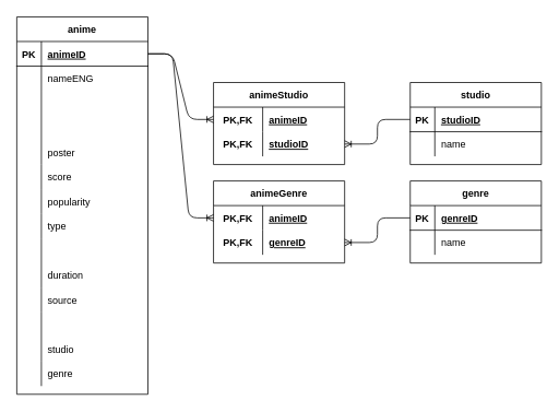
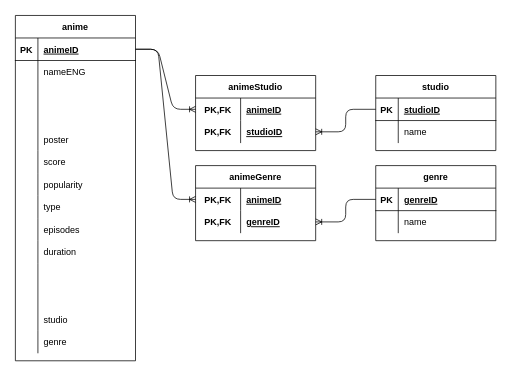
  <mxCell id="0" />
  <mxCell id="1" parent="0" />
  <mxCell id="2" value="studio" style="shape=table;startSize=30;container=1;collapsible=1;childLayout=tableLayout;fixedRows=1;rowLines=0;fontStyle=1;align=center;resizeLast=1;" parent="1" vertex="1"><mxGeometry x="500" y="100" width="160" height="100" as="geometry" /></mxCell>
  <mxCell id="3" value="" style="shape=partialRectangle;collapsible=0;dropTarget=0;pointerEvents=0;fillColor=none;top=0;left=0;bottom=1;right=0;points=[[0,0.5],[1,0.5]];portConstraint=eastwest;" parent="2" vertex="1"><mxGeometry y="30" width="160" height="30" as="geometry" /></mxCell>
  <mxCell id="4" value="PK" style="shape=partialRectangle;connectable=0;fillColor=none;top=0;left=0;bottom=0;right=0;fontStyle=1;overflow=hidden;" parent="3" vertex="1"><mxGeometry width="30" height="30" as="geometry" /></mxCell>
  <mxCell id="5" value="studioID" style="shape=partialRectangle;connectable=0;fillColor=none;top=0;left=0;bottom=0;right=0;align=left;spacingLeft=6;fontStyle=5;overflow=hidden;" parent="3" vertex="1"><mxGeometry x="30" width="130" height="30" as="geometry" /></mxCell>
  <mxCell id="6" value="" style="shape=partialRectangle;collapsible=0;dropTarget=0;pointerEvents=0;fillColor=none;top=0;left=0;bottom=0;right=0;points=[[0,0.5],[1,0.5]];portConstraint=eastwest;" parent="2" vertex="1"><mxGeometry y="60" width="160" height="30" as="geometry" /></mxCell>
  <mxCell id="7" value="" style="shape=partialRectangle;connectable=0;fillColor=none;top=0;left=0;bottom=0;right=0;editable=1;overflow=hidden;" parent="6" vertex="1"><mxGeometry width="30" height="30" as="geometry" /></mxCell>
  <mxCell id="8" value="name" style="shape=partialRectangle;connectable=0;fillColor=none;top=0;left=0;bottom=0;right=0;align=left;spacingLeft=6;overflow=hidden;" parent="6" vertex="1"><mxGeometry x="30" width="130" height="30" as="geometry" /></mxCell>
  <mxCell id="9" value="animeStudio" style="shape=table;startSize=30;container=1;collapsible=1;childLayout=tableLayout;fixedRows=1;rowLines=0;fontStyle=1;align=center;resizeLast=1;" parent="1" vertex="1"><mxGeometry x="260" y="100" width="160" height="100" as="geometry" /></mxCell>
  <mxCell id="10" value="" style="shape=partialRectangle;collapsible=0;dropTarget=0;pointerEvents=0;fillColor=none;top=0;left=0;bottom=0;right=0;points=[[0,0.5],[1,0.5]];portConstraint=eastwest;" parent="9" vertex="1"><mxGeometry y="30" width="160" height="30" as="geometry" /></mxCell>
  <mxCell id="11" value="PK,FK" style="shape=partialRectangle;connectable=0;fillColor=none;top=0;left=0;bottom=0;right=0;fontStyle=1;overflow=hidden;" parent="10" vertex="1"><mxGeometry width="60" height="30" as="geometry" /></mxCell>
  <mxCell id="12" value="animeID" style="shape=partialRectangle;connectable=0;fillColor=none;top=0;left=0;bottom=0;right=0;align=left;spacingLeft=6;fontStyle=5;overflow=hidden;" parent="10" vertex="1"><mxGeometry x="60" width="100" height="30" as="geometry" /></mxCell>
  <mxCell id="13" value="" style="shape=partialRectangle;collapsible=0;dropTarget=0;pointerEvents=0;fillColor=none;top=0;left=0;bottom=1;right=0;points=[[0,0.5],[1,0.5]];portConstraint=eastwest;strokeColor=none;" parent="9" vertex="1"><mxGeometry y="60" width="160" height="30" as="geometry" /></mxCell>
  <mxCell id="14" value="PK,FK" style="shape=partialRectangle;connectable=0;fillColor=none;top=0;left=0;bottom=0;right=0;fontStyle=1;overflow=hidden;" parent="13" vertex="1"><mxGeometry width="60" height="30" as="geometry" /></mxCell>
  <mxCell id="15" value="studioID" style="shape=partialRectangle;connectable=0;fillColor=none;top=0;left=0;bottom=0;right=0;align=left;spacingLeft=6;fontStyle=5;overflow=hidden;" parent="13" vertex="1"><mxGeometry x="60" width="100" height="30" as="geometry" /></mxCell>
  <mxCell id="16" value="genre" style="shape=table;startSize=30;container=1;collapsible=1;childLayout=tableLayout;fixedRows=1;rowLines=0;fontStyle=1;align=center;resizeLast=1;" parent="1" vertex="1"><mxGeometry x="500" y="220" width="160" height="100" as="geometry" /></mxCell>
  <mxCell id="17" value="" style="shape=partialRectangle;collapsible=0;dropTarget=0;pointerEvents=0;fillColor=none;top=0;left=0;bottom=1;right=0;points=[[0,0.5],[1,0.5]];portConstraint=eastwest;" parent="16" vertex="1"><mxGeometry y="30" width="160" height="30" as="geometry" /></mxCell>
  <mxCell id="18" value="PK" style="shape=partialRectangle;connectable=0;fillColor=none;top=0;left=0;bottom=0;right=0;fontStyle=1;overflow=hidden;" parent="17" vertex="1"><mxGeometry width="30" height="30" as="geometry" /></mxCell>
  <mxCell id="19" value="genreID" style="shape=partialRectangle;connectable=0;fillColor=none;top=0;left=0;bottom=0;right=0;align=left;spacingLeft=6;fontStyle=5;overflow=hidden;" parent="17" vertex="1"><mxGeometry x="30" width="130" height="30" as="geometry" /></mxCell>
  <mxCell id="20" value="" style="shape=partialRectangle;collapsible=0;dropTarget=0;pointerEvents=0;fillColor=none;top=0;left=0;bottom=0;right=0;points=[[0,0.5],[1,0.5]];portConstraint=eastwest;" parent="16" vertex="1"><mxGeometry y="60" width="160" height="30" as="geometry" /></mxCell>
  <mxCell id="21" value="" style="shape=partialRectangle;connectable=0;fillColor=none;top=0;left=0;bottom=0;right=0;editable=1;overflow=hidden;" parent="20" vertex="1"><mxGeometry width="30" height="30" as="geometry" /></mxCell>
  <mxCell id="22" value="name" style="shape=partialRectangle;connectable=0;fillColor=none;top=0;left=0;bottom=0;right=0;align=left;spacingLeft=6;overflow=hidden;" parent="20" vertex="1"><mxGeometry x="30" width="130" height="30" as="geometry" /></mxCell>
  <mxCell id="23" value="animeGenre" style="shape=table;startSize=30;container=1;collapsible=1;childLayout=tableLayout;fixedRows=1;rowLines=0;fontStyle=1;align=center;resizeLast=1;swimlaneFillColor=none;fillColor=none;" parent="1" vertex="1"><mxGeometry x="260" y="220" width="160" height="100" as="geometry" /></mxCell>
  <mxCell id="24" value="" style="shape=partialRectangle;collapsible=0;dropTarget=0;pointerEvents=0;fillColor=none;top=0;left=0;bottom=0;right=0;points=[[0,0.5],[1,0.5]];portConstraint=eastwest;" parent="23" vertex="1"><mxGeometry y="30" width="160" height="30" as="geometry" /></mxCell>
  <mxCell id="25" value="PK,FK" style="shape=partialRectangle;connectable=0;fillColor=none;top=0;left=0;bottom=0;right=0;fontStyle=1;overflow=hidden;" parent="24" vertex="1"><mxGeometry width="60" height="30" as="geometry" /></mxCell>
  <mxCell id="26" value="animeID" style="shape=partialRectangle;connectable=0;fillColor=none;top=0;left=0;bottom=0;right=0;align=left;spacingLeft=6;fontStyle=5;overflow=hidden;" parent="24" vertex="1"><mxGeometry x="60" width="100" height="30" as="geometry" /></mxCell>
  <mxCell id="27" value="" style="shape=partialRectangle;collapsible=0;dropTarget=0;pointerEvents=0;fillColor=none;top=0;left=0;bottom=1;right=0;points=[[0,0.5],[1,0.5]];portConstraint=eastwest;strokeColor=none;" parent="23" vertex="1"><mxGeometry y="60" width="160" height="30" as="geometry" /></mxCell>
  <mxCell id="28" value="PK,FK" style="shape=partialRectangle;connectable=0;fillColor=none;top=0;left=0;bottom=0;right=0;fontStyle=1;overflow=hidden;" parent="27" vertex="1"><mxGeometry width="60" height="30" as="geometry" /></mxCell>
  <mxCell id="29" value="genreID" style="shape=partialRectangle;connectable=0;top=0;left=0;bottom=0;right=0;align=left;spacingLeft=6;fontStyle=5;overflow=hidden;strokeWidth=1;fillColor=none;" parent="27" vertex="1"><mxGeometry x="60" width="100" height="30" as="geometry" /></mxCell>
  <mxCell id="30" value="anime" style="shape=table;startSize=30;container=1;collapsible=1;childLayout=tableLayout;fixedRows=1;rowLines=0;fontStyle=1;align=center;resizeLast=1;" parent="1" vertex="1"><mxGeometry x="20" y="20" width="160" height="460" as="geometry" /></mxCell>
  <mxCell id="31" value="" style="shape=partialRectangle;collapsible=0;dropTarget=0;pointerEvents=0;fillColor=none;top=0;left=0;bottom=1;right=0;points=[[0,0.5],[1,0.5]];portConstraint=eastwest;" parent="30" vertex="1"><mxGeometry y="30" width="160" height="30" as="geometry" /></mxCell>
  <mxCell id="32" value="PK" style="shape=partialRectangle;connectable=0;fillColor=none;top=0;left=0;bottom=0;right=0;fontStyle=1;overflow=hidden;" parent="31" vertex="1"><mxGeometry width="30" height="30" as="geometry" /></mxCell>
  <mxCell id="33" value="animeID" style="shape=partialRectangle;connectable=0;fillColor=none;top=0;left=0;bottom=0;right=0;align=left;spacingLeft=6;fontStyle=5;overflow=hidden;" parent="31" vertex="1"><mxGeometry x="30" width="130" height="30" as="geometry" /></mxCell>
  <mxCell id="34" value="" style="shape=partialRectangle;collapsible=0;dropTarget=0;pointerEvents=0;fillColor=none;top=0;left=0;bottom=0;right=0;points=[[0,0.5],[1,0.5]];portConstraint=eastwest;" parent="30" vertex="1"><mxGeometry y="60" width="160" height="30" as="geometry" /></mxCell>
  <mxCell id="35" value="" style="shape=partialRectangle;connectable=0;fillColor=none;top=0;left=0;bottom=0;right=0;editable=1;overflow=hidden;" parent="34" vertex="1"><mxGeometry width="30" height="30" as="geometry" /></mxCell>
  <mxCell id="36" value="nameENG" style="shape=partialRectangle;connectable=0;fillColor=none;top=0;left=0;bottom=0;right=0;align=left;spacingLeft=6;overflow=hidden;" parent="34" vertex="1"><mxGeometry x="30" width="130" height="30" as="geometry" /></mxCell>
  <mxCell id="37" value="" style="shape=partialRectangle;collapsible=0;dropTarget=0;pointerEvents=0;fillColor=none;top=0;left=0;bottom=0;right=0;points=[[0,0.5],[1,0.5]];portConstraint=eastwest;" parent="30" vertex="1"><mxGeometry y="90" width="160" height="30" as="geometry" /></mxCell>
  <mxCell id="38" value="" style="shape=partialRectangle;connectable=0;fillColor=none;top=0;left=0;bottom=0;right=0;editable=1;overflow=hidden;" parent="37" vertex="1"><mxGeometry width="30" height="30" as="geometry" /></mxCell>
  <mxCell id="39" value="" style="shape=partialRectangle;collapsible=0;dropTarget=0;pointerEvents=0;fillColor=none;top=0;left=0;bottom=0;right=0;points=[[0,0.5],[1,0.5]];portConstraint=eastwest;" parent="30" vertex="1"><mxGeometry y="120" width="160" height="30" as="geometry" /></mxCell>
  <mxCell id="40" value="" style="shape=partialRectangle;connectable=0;fillColor=none;top=0;left=0;bottom=0;right=0;editable=1;overflow=hidden;" parent="39" vertex="1"><mxGeometry width="30" height="30" as="geometry" /></mxCell>
  <mxCell id="41" style="shape=partialRectangle;collapsible=0;dropTarget=0;pointerEvents=0;fillColor=none;top=0;left=0;bottom=0;right=0;points=[[0,0.5],[1,0.5]];portConstraint=eastwest;" parent="30" vertex="1"><mxGeometry y="150" width="160" height="30" as="geometry" /></mxCell>
  <mxCell id="42" style="shape=partialRectangle;connectable=0;fillColor=none;top=0;left=0;bottom=0;right=0;editable=1;overflow=hidden;" parent="41" vertex="1"><mxGeometry width="30" height="30" as="geometry" /></mxCell>
  <mxCell id="43" value="poster" style="shape=partialRectangle;connectable=0;fillColor=none;top=0;left=0;bottom=0;right=0;align=left;spacingLeft=6;overflow=hidden;" parent="41" vertex="1"><mxGeometry x="30" width="130" height="30" as="geometry" /></mxCell>
  <mxCell id="44" style="shape=partialRectangle;collapsible=0;dropTarget=0;pointerEvents=0;fillColor=none;top=0;left=0;bottom=0;right=0;points=[[0,0.5],[1,0.5]];portConstraint=eastwest;" parent="30" vertex="1"><mxGeometry y="180" width="160" height="30" as="geometry" /></mxCell>
  <mxCell id="45" style="shape=partialRectangle;connectable=0;fillColor=none;top=0;left=0;bottom=0;right=0;editable=1;overflow=hidden;" parent="44" vertex="1"><mxGeometry width="30" height="30" as="geometry" /></mxCell>
  <mxCell id="46" value="score" style="shape=partialRectangle;connectable=0;fillColor=none;top=0;left=0;bottom=0;right=0;align=left;spacingLeft=6;overflow=hidden;" parent="44" vertex="1"><mxGeometry x="30" width="130" height="30" as="geometry" /></mxCell>
  <mxCell id="47" style="shape=partialRectangle;collapsible=0;dropTarget=0;pointerEvents=0;fillColor=none;top=0;left=0;bottom=0;right=0;points=[[0,0.5],[1,0.5]];portConstraint=eastwest;" parent="30" vertex="1"><mxGeometry y="210" width="160" height="30" as="geometry" /></mxCell>
  <mxCell id="48" style="shape=partialRectangle;connectable=0;fillColor=none;top=0;left=0;bottom=0;right=0;editable=1;overflow=hidden;" parent="47" vertex="1"><mxGeometry width="30" height="30" as="geometry" /></mxCell>
  <mxCell id="49" value="popularity" style="shape=partialRectangle;connectable=0;fillColor=none;top=0;left=0;bottom=0;right=0;align=left;spacingLeft=6;overflow=hidden;" parent="47" vertex="1"><mxGeometry x="30" width="130" height="30" as="geometry" /></mxCell>
  <mxCell id="50" style="shape=partialRectangle;collapsible=0;dropTarget=0;pointerEvents=0;fillColor=none;top=0;left=0;bottom=0;right=0;points=[[0,0.5],[1,0.5]];portConstraint=eastwest;" parent="30" vertex="1"><mxGeometry y="240" width="160" height="30" as="geometry" /></mxCell>
  <mxCell id="51" style="shape=partialRectangle;connectable=0;fillColor=none;top=0;left=0;bottom=0;right=0;editable=1;overflow=hidden;" parent="50" vertex="1"><mxGeometry width="30" height="30" as="geometry" /></mxCell>
  <mxCell id="52" value="type" style="shape=partialRectangle;connectable=0;fillColor=none;top=0;left=0;bottom=0;right=0;align=left;spacingLeft=6;overflow=hidden;" parent="50" vertex="1"><mxGeometry x="30" width="130" height="30" as="geometry" /></mxCell>
  <mxCell id="53" style="shape=partialRectangle;collapsible=0;dropTarget=0;pointerEvents=0;fillColor=none;top=0;left=0;bottom=0;right=0;points=[[0,0.5],[1,0.5]];portConstraint=eastwest;" parent="30" vertex="1"><mxGeometry y="270" width="160" height="30" as="geometry" /></mxCell>
  <mxCell id="54" style="shape=partialRectangle;connectable=0;fillColor=none;top=0;left=0;bottom=0;right=0;editable=1;overflow=hidden;" parent="53" vertex="1"><mxGeometry width="30" height="30" as="geometry" /></mxCell>
+ <mxCell id="55" value="episodes" style="shape=partialRectangle;connectable=0;fillColor=none;top=0;left=0;bottom=0;right=0;align=left;spacingLeft=6;overflow=hidden;" parent="53" vertex="1"><mxGeometry x="30" width="130" height="30" as="geometry" /></mxCell>
  <mxCell id="56" style="shape=partialRectangle;collapsible=0;dropTarget=0;pointerEvents=0;fillColor=none;top=0;left=0;bottom=0;right=0;points=[[0,0.5],[1,0.5]];portConstraint=eastwest;" parent="30" vertex="1"><mxGeometry y="300" width="160" height="30" as="geometry" /></mxCell>
  <mxCell id="57" style="shape=partialRectangle;connectable=0;fillColor=none;top=0;left=0;bottom=0;right=0;editable=1;overflow=hidden;" parent="56" vertex="1"><mxGeometry width="30" height="30" as="geometry" /></mxCell>
  <mxCell id="58" value="duration" style="shape=partialRectangle;connectable=0;fillColor=none;top=0;left=0;bottom=0;right=0;align=left;spacingLeft=6;overflow=hidden;" parent="56" vertex="1"><mxGeometry x="30" width="130" height="30" as="geometry" /></mxCell>
  <mxCell id="59" style="shape=partialRectangle;collapsible=0;dropTarget=0;pointerEvents=0;fillColor=none;top=0;left=0;bottom=0;right=0;points=[[0,0.5],[1,0.5]];portConstraint=eastwest;" parent="30" vertex="1"><mxGeometry y="330" width="160" height="30" as="geometry" /></mxCell>
  <mxCell id="60" style="shape=partialRectangle;connectable=0;fillColor=none;top=0;left=0;bottom=0;right=0;editable=1;overflow=hidden;" parent="59" vertex="1"><mxGeometry width="30" height="30" as="geometry" /></mxCell>
- <mxCell id="61" value="source" style="shape=partialRectangle;connectable=0;fillColor=none;top=0;left=0;bottom=0;right=0;align=left;spacingLeft=6;overflow=hidden;" parent="59" vertex="1"><mxGeometry x="30" width="130" height="30" as="geometry" /></mxCell>
  <mxCell id="62" style="shape=partialRectangle;collapsible=0;dropTarget=0;pointerEvents=0;fillColor=none;top=0;left=0;bottom=0;right=0;points=[[0,0.5],[1,0.5]];portConstraint=eastwest;" parent="30" vertex="1"><mxGeometry y="360" width="160" height="30" as="geometry" /></mxCell>
  <mxCell id="63" style="shape=partialRectangle;connectable=0;fillColor=none;top=0;left=0;bottom=0;right=0;editable=1;overflow=hidden;" parent="62" vertex="1"><mxGeometry width="30" height="30" as="geometry" /></mxCell>
  <mxCell id="64" style="shape=partialRectangle;collapsible=0;dropTarget=0;pointerEvents=0;fillColor=none;top=0;left=0;bottom=0;right=0;points=[[0,0.5],[1,0.5]];portConstraint=eastwest;" parent="30" vertex="1"><mxGeometry y="390" width="160" height="30" as="geometry" /></mxCell>
  <mxCell id="65" style="shape=partialRectangle;connectable=0;fillColor=none;top=0;left=0;bottom=0;right=0;editable=1;overflow=hidden;" parent="64" vertex="1"><mxGeometry width="30" height="30" as="geometry" /></mxCell>
  <mxCell id="66" value="studio" style="shape=partialRectangle;connectable=0;fillColor=none;top=0;left=0;bottom=0;right=0;align=left;spacingLeft=6;overflow=hidden;" parent="64" vertex="1"><mxGeometry x="30" width="130" height="30" as="geometry" /></mxCell>
  <mxCell id="67" style="shape=partialRectangle;collapsible=0;dropTarget=0;pointerEvents=0;fillColor=none;top=0;left=0;bottom=0;right=0;points=[[0,0.5],[1,0.5]];portConstraint=eastwest;" parent="30" vertex="1"><mxGeometry y="420" width="160" height="30" as="geometry" /></mxCell>
  <mxCell id="68" style="shape=partialRectangle;connectable=0;fillColor=none;top=0;left=0;bottom=0;right=0;editable=1;overflow=hidden;" parent="67" vertex="1"><mxGeometry width="30" height="30" as="geometry" /></mxCell>
  <mxCell id="69" value="genre" style="shape=partialRectangle;connectable=0;fillColor=none;top=0;left=0;bottom=0;right=0;align=left;spacingLeft=6;overflow=hidden;" parent="67" vertex="1"><mxGeometry x="30" width="130" height="30" as="geometry" /></mxCell>
  <mxCell id="70" value="" style="edgeStyle=entityRelationEdgeStyle;fontSize=12;html=1;endArrow=ERoneToMany;exitX=1;exitY=0.5;exitDx=0;exitDy=0;entryX=0;entryY=0.5;entryDx=0;entryDy=0;" parent="1" source="31" target="24" edge="1"><mxGeometry width="100" height="100" relative="1" as="geometry"><mxPoint x="190" y="70" as="sourcePoint" /><mxPoint x="290" y="-30" as="targetPoint" /></mxGeometry></mxCell>
  <mxCell id="71" value="" style="edgeStyle=entityRelationEdgeStyle;fontSize=12;html=1;endArrow=ERoneToMany;exitX=1;exitY=0.5;exitDx=0;exitDy=0;entryX=0;entryY=0.5;entryDx=0;entryDy=0;" parent="1" source="31" target="10" edge="1"><mxGeometry width="100" height="100" relative="1" as="geometry"><mxPoint x="170" y="40" as="sourcePoint" /><mxPoint x="250" y="85" as="targetPoint" /></mxGeometry></mxCell>
  <mxCell id="72" value="" style="edgeStyle=elbowEdgeStyle;fontSize=12;html=1;endArrow=ERoneToMany;sketch=0;jumpStyle=none;exitX=0;exitY=0.5;exitDx=0;exitDy=0;entryX=1;entryY=0.5;entryDx=0;entryDy=0;" parent="1" source="3" target="13" edge="1"><mxGeometry width="100" height="100" relative="1" as="geometry"><mxPoint x="460" y="180" as="sourcePoint" /><mxPoint x="480" y="190" as="targetPoint" /><Array as="points"><mxPoint x="460" y="160" /></Array></mxGeometry></mxCell>
  <mxCell id="73" value="" style="edgeStyle=elbowEdgeStyle;fontSize=12;html=1;endArrow=ERoneToMany;sketch=0;jumpStyle=none;exitX=0;exitY=0.5;exitDx=0;exitDy=0;entryX=1;entryY=0.5;entryDx=0;entryDy=0;" parent="1" source="17" target="27" edge="1"><mxGeometry width="100" height="100" relative="1" as="geometry"><mxPoint x="500" y="270" as="sourcePoint" /><mxPoint x="420" y="300" as="targetPoint" /><Array as="points"><mxPoint x="460" y="285" /></Array></mxGeometry></mxCell>
